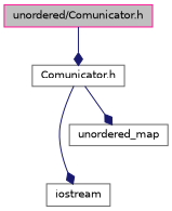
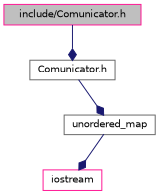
  digraph {
    node [color=deeppink fillcolor=white fontname=Helvetica fontsize=10 shape=record style=filled]
    edge [arrowhead=diamond color=midnightblue fontname=Helvetica fontsize=10 labelfontname=Helvetica labelfontsize=10 style=solid]
-   n1 [fillcolor=grey75 fontcolor=black height=0.2 label="unordered/Comunicator.h" width=0.4]
+   n1 [fillcolor=grey75 fontcolor=black height=0.2 label="include/Comunicator.h" width=0.4]
    n2 [color=gray40 height=0.2 label="Comunicator.h" width=0.4]
-   n3 [color=gray40 height=0.2 label=iostream width=0.4]
+   n3 [height=0.2 label=iostream width=0.4]
    n4 [color=gray40 height=0.2 label=unordered_map width=0.4]
    n1 -> n2
-   n2 -> n3
+   n4 -> n3
    n2 -> n4
  }
